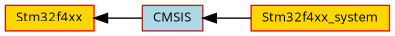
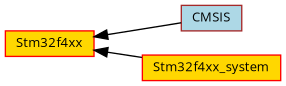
  digraph {
    fontname="Open Sans"
    rankdir=LR
    node [color=red fillcolor=gold fontname="Open Sans" fontsize=10 shape=box style=filled]
    edge [dir=back fontname="Open Sans" fontsize=10 labelfontname=Helvetica labelfontsize=10 shape=plaintext style=solid]
    n1 [height=0.2 label=Stm32f4xx width=0.4]
    n2 [color=brown fillcolor=lightblue fontcolor=black height=0.2 label=CMSIS width=0.4]
    n3 [height=0.2 label=Stm32f4xx_system width=0.4]
    n1 -> n2
-   n2 -> n3
+   n1 -> n3
  }
